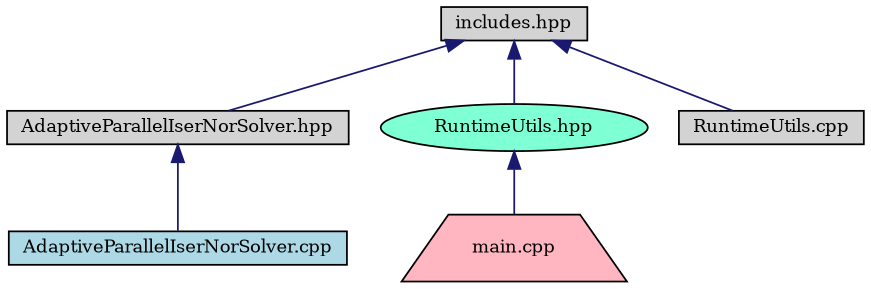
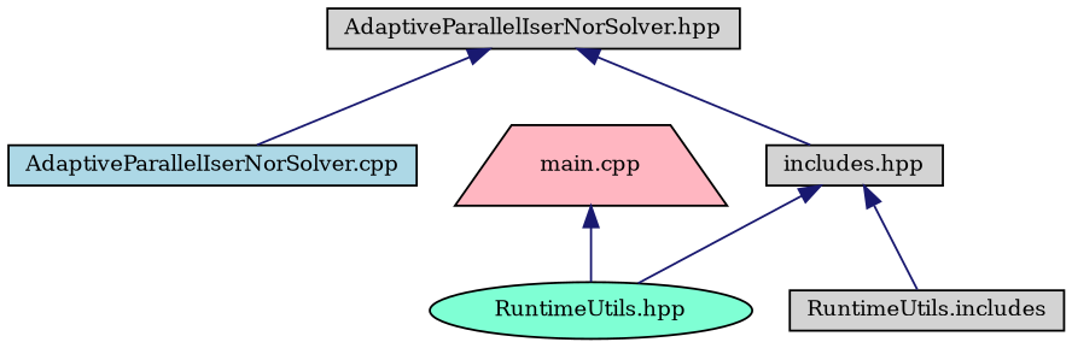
  digraph {
    fontname="DejaVu Serif"
    node [color=black fillcolor=lightgrey fontname="DejaVu Serif" fontsize=10 shape=box style=filled]
    edge [color=midnightblue dir=back fontname="DejaVu Serif" fontsize=10 labelfontname=Helvetica labelfontsize=10 style=solid]
    n1 [fontcolor=black height=0.2 label="AdaptiveParallelIserNorSolver.hpp" width=0.4]
    n2 [fillcolor=lightblue height=0.2 label="AdaptiveParallelIserNorSolver.cpp" width=0.4]
    n3 [height=0.2 label="includes.hpp" width=0.4]
    n4 [fillcolor=aquamarine height=0.2 label="RuntimeUtils.hpp" shape=ellipse width=0.4]
-   n5 [height=0.2 label="RuntimeUtils.cpp" width=0.4]
+   n5 [height=0.2 label="RuntimeUtils.includes" width=0.4]
    n6 [fillcolor=lightpink height=0.2 label="main.cpp" shape=trapezium width=0.4]
    n1 -> n2
-   n3 -> n1
+   n1 -> n3
    n3 -> n4
    n3 -> n5
-   n4 -> n6
+   n6 -> n4
  }
